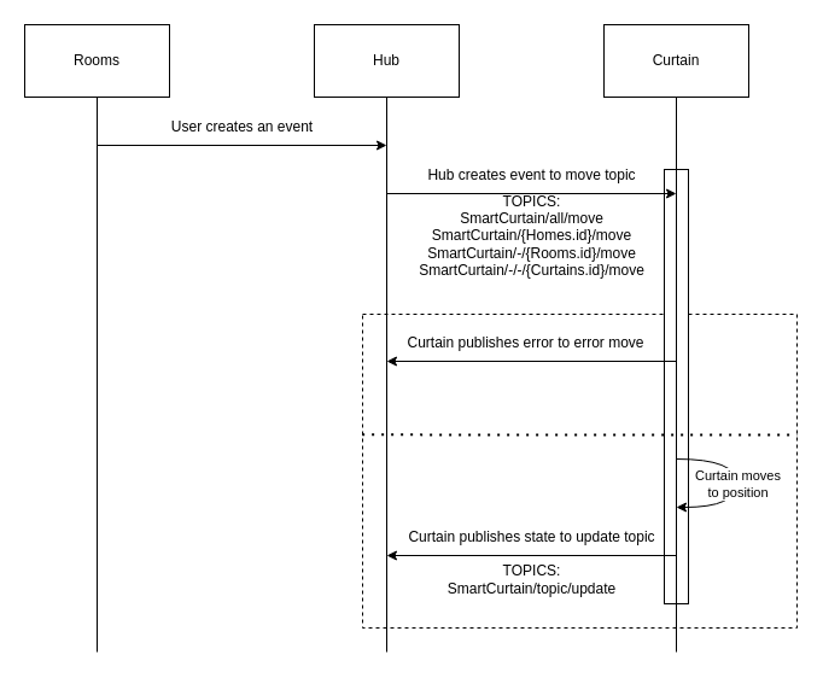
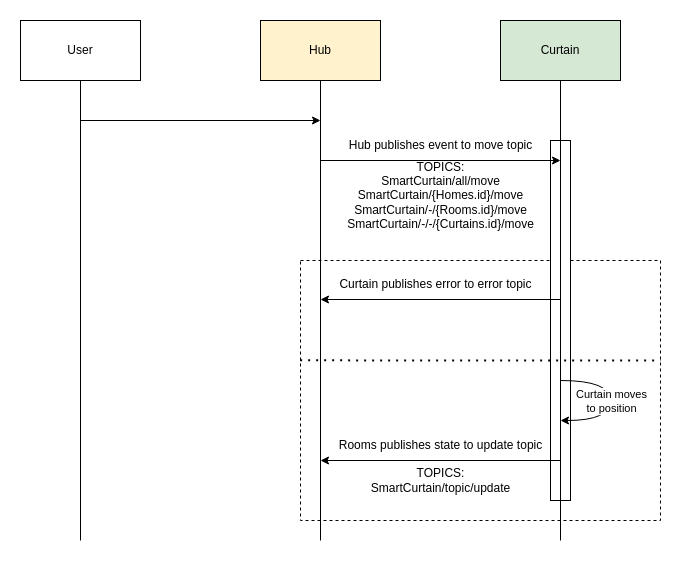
  <mxCell id="0" />
  <mxCell id="1" parent="0" />
  <mxCell id="2" value="" style="rounded=0;whiteSpace=wrap;html=1;dashed=1;" vertex="1" parent="1"><mxGeometry x="300" y="260" width="360" height="260" as="geometry" /></mxCell>
  <mxCell id="3" value="" style="rounded=0;whiteSpace=wrap;html=1;" vertex="1" parent="1"><mxGeometry x="550" y="140" width="20" height="360" as="geometry" /></mxCell>
- <mxCell id="4" value="Rooms" style="rounded=0;whiteSpace=wrap;html=1;" vertex="1" parent="1"><mxGeometry x="20" y="20" width="120" height="60" as="geometry" /></mxCell>
- <mxCell id="5" value="Hub" style="rounded=0;whiteSpace=wrap;html=1;" vertex="1" parent="1"><mxGeometry x="260" y="20" width="120" height="60" as="geometry" /></mxCell>
- <mxCell id="6" value="Curtain" style="rounded=0;whiteSpace=wrap;html=1;" vertex="1" parent="1"><mxGeometry x="500" y="20" width="120" height="60" as="geometry" /></mxCell>
+ <mxCell id="4" value="User" style="rounded=0;whiteSpace=wrap;html=1;" vertex="1" parent="1"><mxGeometry x="20" y="20" width="120" height="60" as="geometry" /></mxCell>
+ <mxCell id="5" value="Hub" style="rounded=0;whiteSpace=wrap;html=1;fillColor=#fff2cc;" vertex="1" parent="1"><mxGeometry x="260" y="20" width="120" height="60" as="geometry" /></mxCell>
+ <mxCell id="6" value="Curtain" style="rounded=0;whiteSpace=wrap;html=1;fillColor=#d5e8d4;" vertex="1" parent="1"><mxGeometry x="500" y="20" width="120" height="60" as="geometry" /></mxCell>
  <mxCell id="7" value="" style="endArrow=none;html=1;rounded=0;" edge="1" parent="1"><mxGeometry width="50" height="50" relative="1" as="geometry"><mxPoint x="80" y="540" as="sourcePoint" /><mxPoint x="80" y="80" as="targetPoint" /></mxGeometry></mxCell>
  <mxCell id="8" value="" style="endArrow=none;html=1;rounded=0;" edge="1" parent="1"><mxGeometry width="50" height="50" relative="1" as="geometry"><mxPoint x="320" y="540" as="sourcePoint" /><mxPoint x="320" y="80" as="targetPoint" /></mxGeometry></mxCell>
  <mxCell id="9" value="" style="endArrow=none;html=1;rounded=0;" edge="1" parent="1"><mxGeometry width="50" height="50" relative="1" as="geometry"><mxPoint x="560" y="540" as="sourcePoint" /><mxPoint x="560" y="80" as="targetPoint" /></mxGeometry></mxCell>
  <mxCell id="10" value="" style="endArrow=classic;html=1;rounded=0;" edge="1" parent="1"><mxGeometry width="50" height="50" relative="1" as="geometry"><mxPoint x="80" y="120" as="sourcePoint" /><mxPoint x="320" y="120" as="targetPoint" /></mxGeometry></mxCell>
- <mxCell id="11" value="User creates an event" style="text;html=1;align=center;verticalAlign=middle;resizable=0;points=[];autosize=1;strokeColor=none;fillColor=none;" vertex="1" parent="1"><mxGeometry x="130" y="90" width="140" height="30" as="geometry" /></mxCell>
  <mxCell id="12" value="" style="endArrow=classic;html=1;rounded=0;" edge="1" parent="1"><mxGeometry width="50" height="50" relative="1" as="geometry"><mxPoint x="320" y="160" as="sourcePoint" /><mxPoint x="560" y="160" as="targetPoint" /></mxGeometry></mxCell>
- <mxCell id="13" value="Hub creates event to move topic" style="text;html=1;align=center;verticalAlign=middle;resizable=0;points=[];autosize=1;strokeColor=none;fillColor=none;" vertex="1" parent="1"><mxGeometry x="335" y="130" width="210" height="30" as="geometry" /></mxCell>
+ <mxCell id="13" value="Hub publishes event to move topic" style="text;html=1;align=center;verticalAlign=middle;resizable=0;points=[];autosize=1;strokeColor=none;fillColor=none;" vertex="1" parent="1"><mxGeometry x="335" y="130" width="210" height="30" as="geometry" /></mxCell>
  <mxCell id="14" value="TOPICS:&lt;br&gt;SmartCurtain/all/move&lt;br&gt;SmartCurtain/{Homes.id}/move&lt;br&gt;SmartCurtain/-/{Rooms.id}/move&lt;br&gt;SmartCurtain/-/-/{Curtains.id}/move" style="text;html=1;align=center;verticalAlign=middle;resizable=0;points=[];autosize=1;strokeColor=none;fillColor=none;" vertex="1" parent="1"><mxGeometry x="335" y="150" width="210" height="90" as="geometry" /></mxCell>
  <mxCell id="15" value="" style="endArrow=classic;html=1;rounded=0;" edge="1" parent="1"><mxGeometry width="50" height="50" relative="1" as="geometry"><mxPoint x="560" y="460" as="sourcePoint" /><mxPoint x="320" y="460" as="targetPoint" /></mxGeometry></mxCell>
- <mxCell id="16" value="Curtain publishes state to update topic" style="text;html=1;align=center;verticalAlign=middle;resizable=0;points=[];autosize=1;strokeColor=none;fillColor=none;" vertex="1" parent="1"><mxGeometry x="325" y="430" width="230" height="30" as="geometry" /></mxCell>
+ <mxCell id="16" value="Rooms publishes state to update topic" style="text;html=1;align=center;verticalAlign=middle;resizable=0;points=[];autosize=1;strokeColor=none;fillColor=none;" vertex="1" parent="1"><mxGeometry x="325" y="430" width="230" height="30" as="geometry" /></mxCell>
  <mxCell id="17" value="TOPICS:&lt;br&gt;SmartCurtain/topic/update" style="text;html=1;align=center;verticalAlign=middle;resizable=0;points=[];autosize=1;strokeColor=none;fillColor=none;" vertex="1" parent="1"><mxGeometry x="360" y="460" width="160" height="40" as="geometry" /></mxCell>
  <mxCell id="18" value="" style="endArrow=classic;html=1;rounded=0;" edge="1" parent="1"><mxGeometry width="50" height="50" relative="1" as="geometry"><mxPoint x="560" y="299" as="sourcePoint" /><mxPoint x="320" y="299" as="targetPoint" /></mxGeometry></mxCell>
- <mxCell id="19" value="Curtain publishes error to error move" style="text;html=1;align=center;verticalAlign=middle;resizable=0;points=[];autosize=1;strokeColor=none;fillColor=none;" vertex="1" parent="1"><mxGeometry x="325" y="269" width="220" height="30" as="geometry" /></mxCell>
+ <mxCell id="19" value="Curtain publishes error to error topic" style="text;html=1;align=center;verticalAlign=middle;resizable=0;points=[];autosize=1;strokeColor=none;fillColor=none;" vertex="1" parent="1"><mxGeometry x="325" y="269" width="220" height="30" as="geometry" /></mxCell>
  <mxCell id="20" value="" style="curved=1;endArrow=classic;html=1;rounded=0;" edge="1" parent="1"><mxGeometry width="50" height="50" relative="1" as="geometry"><mxPoint x="560" y="380" as="sourcePoint" /><mxPoint x="560" y="420" as="targetPoint" /><Array as="points"><mxPoint x="610" y="380" /><mxPoint x="610" y="420" /></Array></mxGeometry></mxCell>
  <mxCell id="21" value="Curtain moves&lt;br&gt;to position" style="edgeLabel;html=1;align=center;verticalAlign=middle;resizable=0;points=[];" vertex="1" connectable="0" parent="20"><mxGeometry x="0.001" relative="1" as="geometry"><mxPoint as="offset" /></mxGeometry></mxCell>
  <mxCell id="22" value="" style="endArrow=none;dashed=1;html=1;dashPattern=1 3;strokeWidth=2;rounded=0;exitX=-0.001;exitY=0.384;exitDx=0;exitDy=0;exitPerimeter=0;entryX=1;entryY=0.385;entryDx=0;entryDy=0;entryPerimeter=0;" edge="1" parent="1" source="2" target="2"><mxGeometry width="50" height="50" relative="1" as="geometry"><mxPoint x="120" y="350" as="sourcePoint" /><mxPoint x="560" y="300" as="targetPoint" /></mxGeometry></mxCell>
